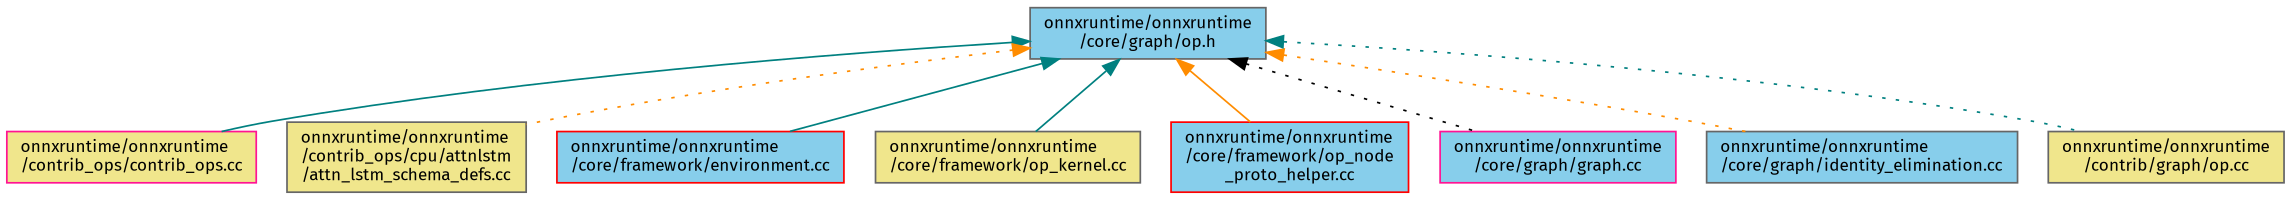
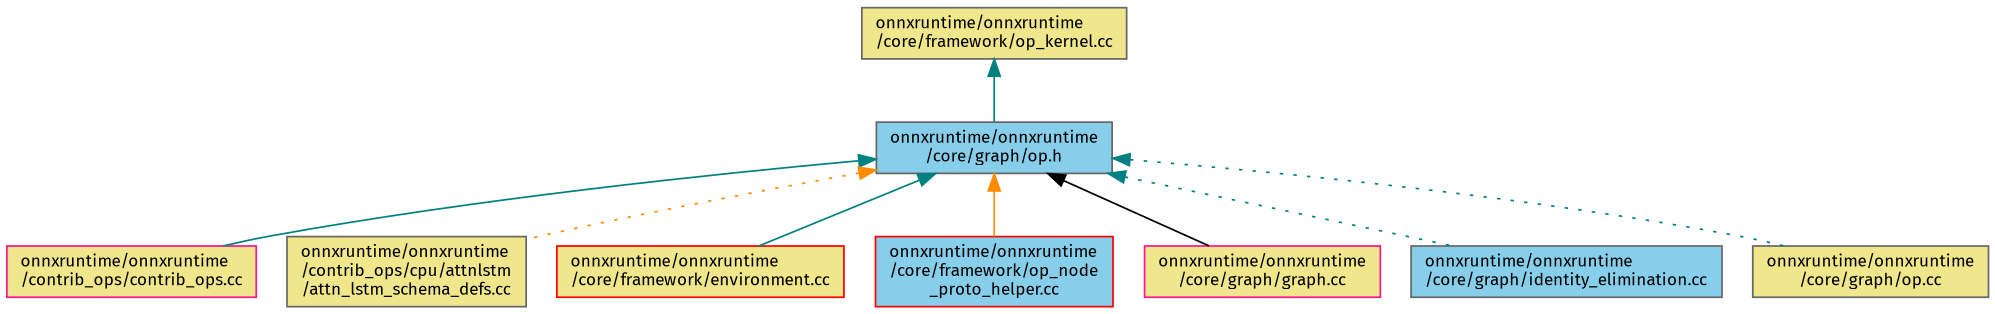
  digraph {
    fontname="Fira Sans"
    node [color=gray40 fillcolor=skyblue fontname="Fira Sans" fontsize=10 shape=record style=filled]
    edge [color=teal dir=back fontname="Fira Sans" fontsize=10 labelfontname=Helvetica labelfontsize=10 style=solid]
    n1 [fontcolor=black height=0.2 label="onnxruntime/onnxruntime\l/core/graph/op.h" width=0.4]
    n2 [color=deeppink fillcolor=khaki height=0.2 label="onnxruntime/onnxruntime\l/contrib_ops/contrib_ops.cc" width=0.4]
    n3 [fillcolor=khaki height=0.2 label="onnxruntime/onnxruntime\l/contrib_ops/cpu/attnlstm\l/attn_lstm_schema_defs.cc" width=0.4]
-   n4 [color=red height=0.2 label="onnxruntime/onnxruntime\l/core/framework/environment.cc" width=0.4]
+   n4 [color=red fillcolor=khaki height=0.2 label="onnxruntime/onnxruntime\l/core/framework/environment.cc" width=0.4]
    n5 [fillcolor=khaki height=0.2 label="onnxruntime/onnxruntime\l/core/framework/op_kernel.cc" width=0.4]
    n6 [color=red height=0.2 label="onnxruntime/onnxruntime\l/core/framework/op_node\l_proto_helper.cc" width=0.4]
-   n7 [color=deeppink height=0.2 label="onnxruntime/onnxruntime\l/core/graph/graph.cc" width=0.4]
+   n7 [color=deeppink fillcolor=khaki height=0.2 label="onnxruntime/onnxruntime\l/core/graph/graph.cc" width=0.4]
    n8 [height=0.2 label="onnxruntime/onnxruntime\l/core/graph/identity_elimination.cc" width=0.4]
-   n9 [fillcolor=khaki height=0.2 label="onnxruntime/onnxruntime\l/contrib/graph/op.cc" width=0.4]
+   n9 [fillcolor=khaki height=0.2 label="onnxruntime/onnxruntime\l/core/graph/op.cc" width=0.4]
    n1 -> n2
    n1 -> n3 [color=darkorange style=dotted]
    n1 -> n4
-   n1 -> n5
+   n5 -> n1
    n1 -> n6 [color=darkorange]
-   n1 -> n7 [color=black style=dotted]
-   n1 -> n8 [color=darkorange style=dotted]
+   n1 -> n7 [color=black]
+   n1 -> n8 [style=dotted]
    n1 -> n9 [style=dotted]
  }
